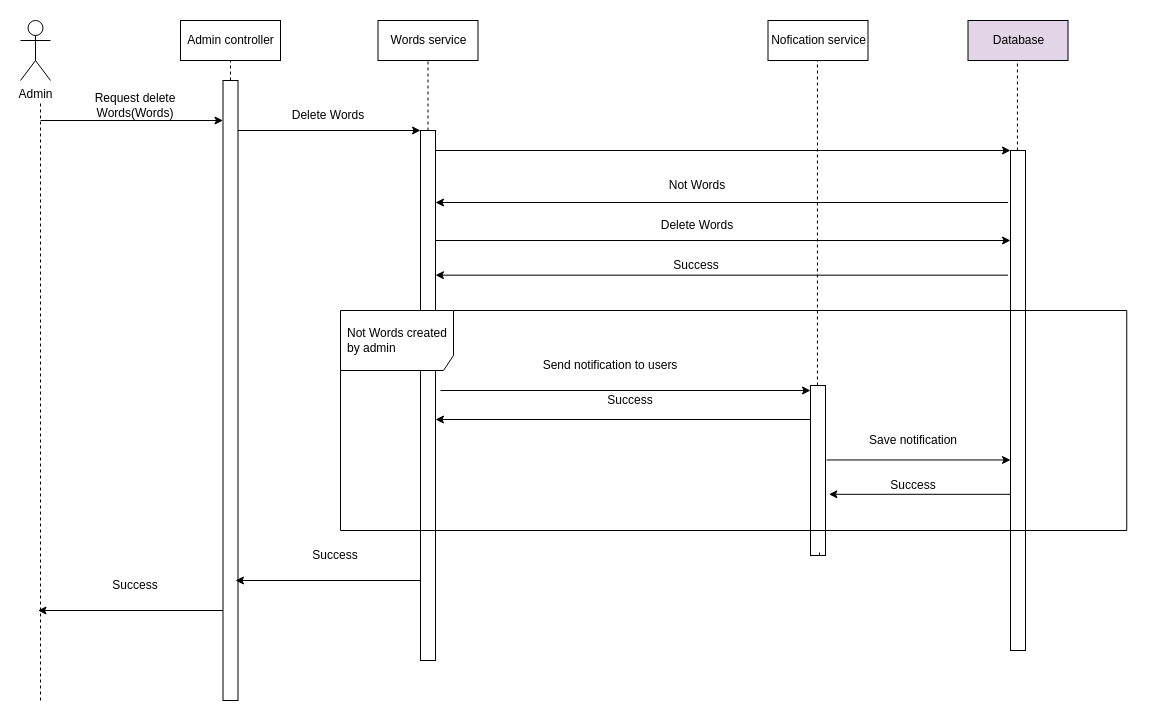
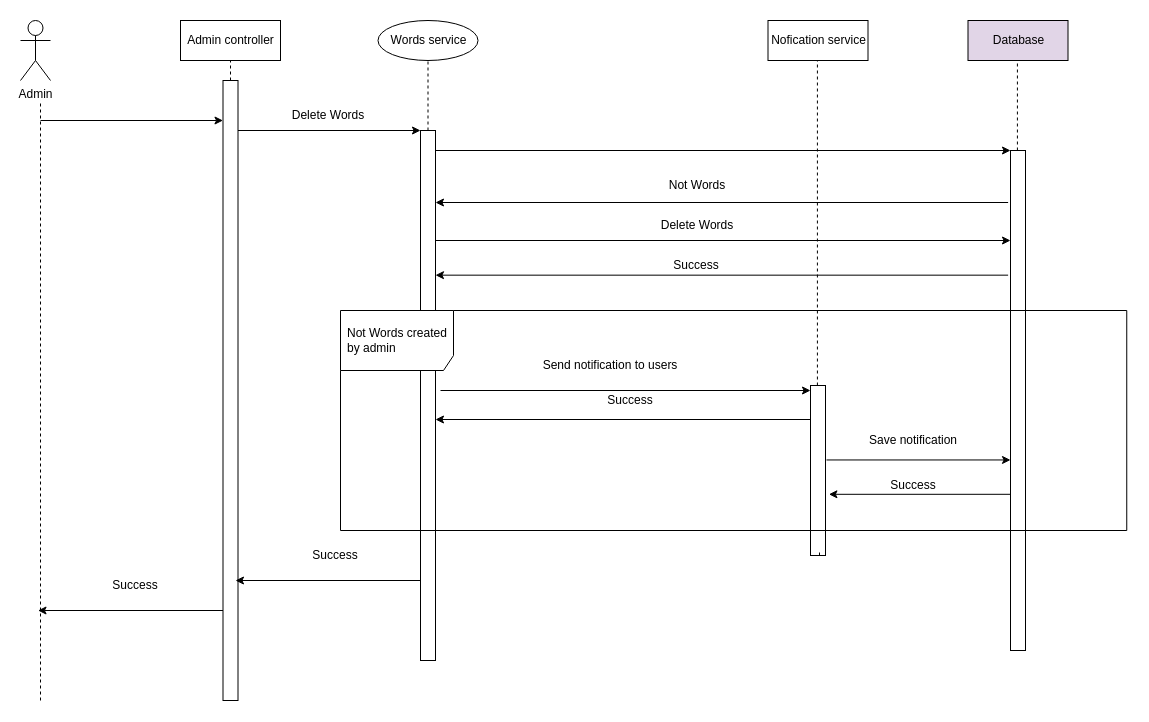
  <mxCell id="0" />
  <mxCell id="1" parent="0" />
  <mxCell id="2" value="Admin" style="shape=umlActor;verticalLabelPosition=bottom;verticalAlign=top;html=1;outlineConnect=0;" vertex="1" parent="1"><mxGeometry x="20" y="20" width="30" height="60" as="geometry" /></mxCell>
  <mxCell id="3" value="" style="html=1;points=[];perimeter=orthogonalPerimeter;" vertex="1" parent="1"><mxGeometry x="222.5" y="80" width="15" height="620" as="geometry" /></mxCell>
  <mxCell id="4" value="" style="html=1;points=[];perimeter=orthogonalPerimeter;" vertex="1" parent="1"><mxGeometry x="420" y="130" width="15" height="530" as="geometry" /></mxCell>
  <mxCell id="5" value="" style="endArrow=classic;html=1;rounded=0;" edge="1" parent="1" target="3"><mxGeometry width="50" height="50" relative="1" as="geometry"><mxPoint x="40" y="120" as="sourcePoint" /><mxPoint x="220" y="140" as="targetPoint" /></mxGeometry></mxCell>
  <mxCell id="6" value="" style="html=1;points=[];perimeter=orthogonalPerimeter;" vertex="1" parent="1"><mxGeometry x="810" y="385" width="15" height="170" as="geometry" /></mxCell>
  <mxCell id="7" value="" style="html=1;points=[];perimeter=orthogonalPerimeter;" vertex="1" parent="1"><mxGeometry x="1010" y="150" width="15" height="500" as="geometry" /></mxCell>
- <mxCell id="8" value="Request delete Words(Words)" style="text;html=1;strokeColor=none;fillColor=none;align=center;verticalAlign=middle;whiteSpace=wrap;rounded=0;" vertex="1" parent="1"><mxGeometry x="70" y="90" width="130" height="30" as="geometry" /></mxCell>
  <mxCell id="9" value="&lt;span style=&quot;&quot;&gt;Admin controller&lt;/span&gt;" style="html=1;" vertex="1" parent="1"><mxGeometry x="180" y="20" width="100" height="40" as="geometry" /></mxCell>
- <mxCell id="10" value="&lt;span style=&quot;&quot;&gt;Words service&lt;/span&gt;" style="html=1;" vertex="1" parent="1"><mxGeometry x="377.5" y="20" width="100" height="40" as="geometry" /></mxCell>
+ <mxCell id="10" value="&lt;span style=&quot;&quot;&gt;Words service&lt;/span&gt;" style="ellipse;html=1;" vertex="1" parent="1"><mxGeometry x="377.5" y="20" width="100" height="40" as="geometry" /></mxCell>
  <mxCell id="11" value="&lt;span style=&quot;&quot;&gt;Nofication service&lt;/span&gt;" style="html=1;" vertex="1" parent="1"><mxGeometry x="767.5" y="20" width="100" height="40" as="geometry" /></mxCell>
  <mxCell id="12" value="&lt;span style=&quot;&quot;&gt;Database&lt;/span&gt;" style="html=1;fillColor=#e1d5e7;" vertex="1" parent="1"><mxGeometry x="967.5" y="20" width="100" height="40" as="geometry" /></mxCell>
  <mxCell id="13" value="Not Words" style="text;html=1;strokeColor=none;fillColor=none;align=center;verticalAlign=middle;whiteSpace=wrap;rounded=0;" vertex="1" parent="1"><mxGeometry x="572.5" y="170" width="247.5" height="30" as="geometry" /></mxCell>
  <mxCell id="14" value="" style="endArrow=classic;html=1;rounded=0;exitX=-0.159;exitY=0.104;exitDx=0;exitDy=0;exitPerimeter=0;" edge="1" parent="1" source="7" target="4"><mxGeometry width="50" height="50" relative="1" as="geometry"><mxPoint x="645" y="270" as="sourcePoint" /><mxPoint x="640" y="298" as="targetPoint" /></mxGeometry></mxCell>
  <mxCell id="15" value="Success" style="text;html=1;strokeColor=none;fillColor=none;align=center;verticalAlign=middle;whiteSpace=wrap;rounded=0;" vertex="1" parent="1"><mxGeometry x="641.25" y="250" width="110" height="30" as="geometry" /></mxCell>
  <mxCell id="16" value="" style="endArrow=classic;html=1;rounded=0;" edge="1" parent="1" target="6"><mxGeometry width="50" height="50" relative="1" as="geometry"><mxPoint x="440" y="390" as="sourcePoint" /><mxPoint x="811.23" y="350.32" as="targetPoint" /></mxGeometry></mxCell>
  <mxCell id="17" value="Send notification to users" style="text;html=1;strokeColor=none;fillColor=none;align=center;verticalAlign=middle;whiteSpace=wrap;rounded=0;" vertex="1" parent="1"><mxGeometry x="500" y="350" width="220" height="30" as="geometry" /></mxCell>
  <mxCell id="18" value="" style="endArrow=classic;html=1;rounded=0;exitX=1.067;exitY=0.438;exitDx=0;exitDy=0;exitPerimeter=0;" edge="1" parent="1" source="6" target="7"><mxGeometry width="50" height="50" relative="1" as="geometry"><mxPoint x="825" y="370" as="sourcePoint" /><mxPoint x="1010" y="370" as="targetPoint" /></mxGeometry></mxCell>
  <mxCell id="19" value="Save notification" style="text;html=1;strokeColor=none;fillColor=none;align=center;verticalAlign=middle;whiteSpace=wrap;rounded=0;" vertex="1" parent="1"><mxGeometry x="857.5" y="425" width="110" height="30" as="geometry" /></mxCell>
  <mxCell id="20" value="" style="endArrow=classic;html=1;rounded=0;entryX=1.227;entryY=0.64;entryDx=0;entryDy=0;entryPerimeter=0;" edge="1" parent="1" source="7" target="6"><mxGeometry width="50" height="50" relative="1" as="geometry"><mxPoint x="980.63" y="430.2" as="sourcePoint" /><mxPoint x="610" y="430" as="targetPoint" /></mxGeometry></mxCell>
  <mxCell id="21" value="Success" style="text;html=1;strokeColor=none;fillColor=none;align=center;verticalAlign=middle;whiteSpace=wrap;rounded=0;" vertex="1" parent="1"><mxGeometry x="857.5" y="470" width="110" height="30" as="geometry" /></mxCell>
  <mxCell id="22" value="Success" style="text;html=1;strokeColor=none;fillColor=none;align=center;verticalAlign=middle;whiteSpace=wrap;rounded=0;" vertex="1" parent="1"><mxGeometry x="575" y="385" width="110" height="30" as="geometry" /></mxCell>
  <mxCell id="23" value="" style="endArrow=classic;html=1;rounded=0;" edge="1" parent="1"><mxGeometry width="50" height="50" relative="1" as="geometry"><mxPoint x="222.5" y="610" as="sourcePoint" /><mxPoint x="37.5" y="610" as="targetPoint" /></mxGeometry></mxCell>
  <mxCell id="24" value="Success" style="text;html=1;strokeColor=none;fillColor=none;align=center;verticalAlign=middle;whiteSpace=wrap;rounded=0;" vertex="1" parent="1"><mxGeometry x="80" y="570" width="110" height="30" as="geometry" /></mxCell>
  <mxCell id="25" value="" style="endArrow=none;html=1;rounded=0;entryX=0.667;entryY=1.333;entryDx=0;entryDy=0;entryPerimeter=0;shadow=0;dashed=1" edge="1" parent="1" target="2"><mxGeometry width="50" height="50" relative="1" as="geometry"><mxPoint x="40" y="700" as="sourcePoint" /><mxPoint x="30" y="160" as="targetPoint" /></mxGeometry></mxCell>
  <mxCell id="26" value="" style="endArrow=none;dashed=1;html=1;rounded=0;shadow=0;" edge="1" parent="1" source="4" target="10"><mxGeometry width="50" height="50" relative="1" as="geometry"><mxPoint x="626.91" y="200" as="sourcePoint" /><mxPoint x="626.91" y="60" as="targetPoint" /></mxGeometry></mxCell>
  <mxCell id="27" value="" style="endArrow=none;dashed=1;html=1;rounded=0;shadow=0;entryX=0.5;entryY=1;entryDx=0;entryDy=0;" edge="1" parent="1" source="6"><mxGeometry width="50" height="50" relative="1" as="geometry"><mxPoint x="816.91" y="200" as="sourcePoint" /><mxPoint x="816.91" y="60" as="targetPoint" /></mxGeometry></mxCell>
  <mxCell id="28" value="" style="endArrow=none;dashed=1;html=1;rounded=0;shadow=0;entryX=0.5;entryY=1;entryDx=0;entryDy=0;" edge="1" parent="1" source="7"><mxGeometry width="50" height="50" relative="1" as="geometry"><mxPoint x="1016.91" y="200" as="sourcePoint" /><mxPoint x="1016.91" y="60" as="targetPoint" /></mxGeometry></mxCell>
  <mxCell id="29" value="" style="endArrow=none;dashed=1;html=1;rounded=0;shadow=0;entryX=0.5;entryY=1;entryDx=0;entryDy=0;" edge="1" parent="1" source="3" target="9"><mxGeometry width="50" height="50" relative="1" as="geometry"><mxPoint x="280" y="220" as="sourcePoint" /><mxPoint x="280" y="80" as="targetPoint" /></mxGeometry></mxCell>
  <mxCell id="30" value="" style="endArrow=none;dashed=1;html=1;rounded=0;shadow=0;entryX=0.6;entryY=0.012;entryDx=0;entryDy=0;entryPerimeter=0;" edge="1" parent="1" source="6"><mxGeometry width="50" height="50" relative="1" as="geometry"><mxPoint x="930" y="300" as="sourcePoint" /><mxPoint x="819" y="551.44" as="targetPoint" /></mxGeometry></mxCell>
  <mxCell id="31" value="" style="endArrow=classic;html=1;rounded=0;" edge="1" parent="1"><mxGeometry width="50" height="50" relative="1" as="geometry"><mxPoint x="420" y="580" as="sourcePoint" /><mxPoint x="235" y="580" as="targetPoint" /></mxGeometry></mxCell>
  <mxCell id="32" value="Success" style="text;html=1;strokeColor=none;fillColor=none;align=center;verticalAlign=middle;whiteSpace=wrap;rounded=0;" vertex="1" parent="1"><mxGeometry x="280" y="540" width="110" height="30" as="geometry" /></mxCell>
  <mxCell id="33" value="" style="endArrow=classic;html=1;rounded=0;" edge="1" parent="1"><mxGeometry width="50" height="50" relative="1" as="geometry"><mxPoint x="237.5" y="130" as="sourcePoint" /><mxPoint x="420" y="130" as="targetPoint" /></mxGeometry></mxCell>
  <mxCell id="34" value="Delete Words" style="text;html=1;strokeColor=none;fillColor=none;align=center;verticalAlign=middle;whiteSpace=wrap;rounded=0;" vertex="1" parent="1"><mxGeometry x="262.5" y="100" width="130" height="30" as="geometry" /></mxCell>
  <mxCell id="35" value="" style="endArrow=classic;html=1;rounded=0;exitX=1;exitY=0.148;exitDx=0;exitDy=0;exitPerimeter=0;" edge="1" parent="1"><mxGeometry width="50" height="50" relative="1" as="geometry"><mxPoint x="435" y="150" as="sourcePoint" /><mxPoint x="1010" y="150" as="targetPoint" /></mxGeometry></mxCell>
  <mxCell id="36" value="" style="endArrow=classic;html=1;rounded=0;exitX=1;exitY=0.148;exitDx=0;exitDy=0;exitPerimeter=0;" edge="1" parent="1"><mxGeometry width="50" height="50" relative="1" as="geometry"><mxPoint x="435" y="240" as="sourcePoint" /><mxPoint x="1010" y="240" as="targetPoint" /></mxGeometry></mxCell>
  <mxCell id="37" value="Delete Words" style="text;html=1;strokeColor=none;fillColor=none;align=center;verticalAlign=middle;whiteSpace=wrap;rounded=0;" vertex="1" parent="1"><mxGeometry x="572.5" y="210" width="247.5" height="30" as="geometry" /></mxCell>
  <mxCell id="38" value="" style="endArrow=classic;html=1;rounded=0;exitX=-0.159;exitY=0.104;exitDx=0;exitDy=0;exitPerimeter=0;" edge="1" parent="1"><mxGeometry width="50" height="50" relative="1" as="geometry"><mxPoint x="1007.615" y="274.66" as="sourcePoint" /><mxPoint x="435" y="274.66" as="targetPoint" /></mxGeometry></mxCell>
  <mxCell id="39" value="" style="endArrow=classic;html=1;rounded=0;" edge="1" parent="1"><mxGeometry width="50" height="50" relative="1" as="geometry"><mxPoint x="810" y="419" as="sourcePoint" /><mxPoint x="435" y="419" as="targetPoint" /></mxGeometry></mxCell>
  <mxCell id="40" value="Not Words created by admin" style="shape=umlFrame;whiteSpace=wrap;html=1;width=113;height=60;boundedLbl=1;verticalAlign=middle;align=left;spacingLeft=5;" vertex="1" parent="1"><mxGeometry x="340" y="310" width="786.25" height="220" as="geometry" /></mxCell>
